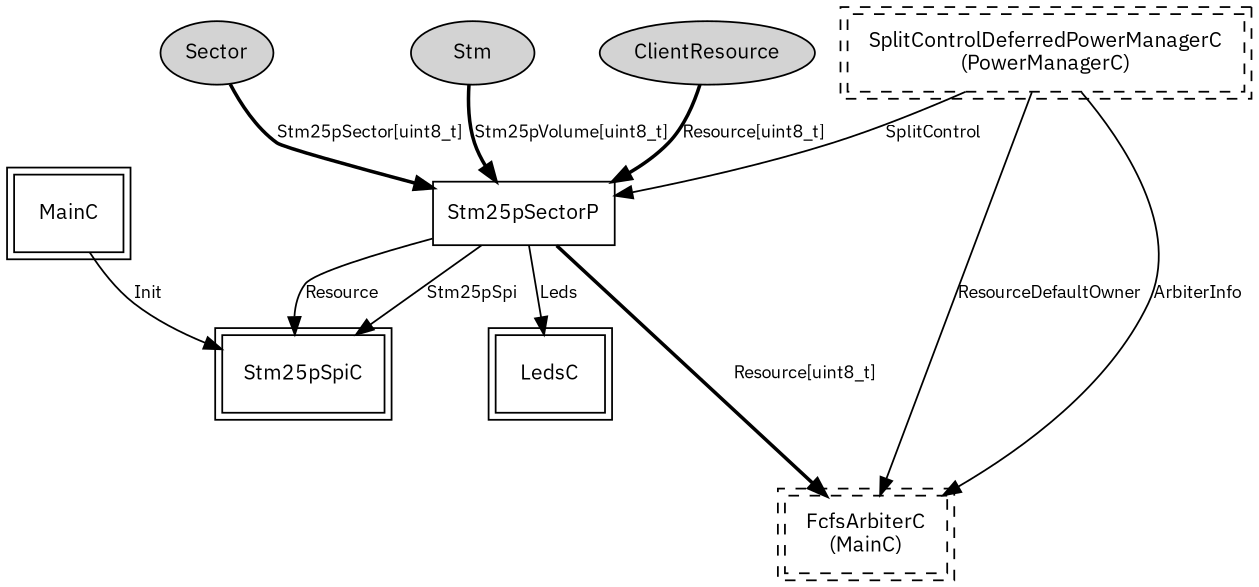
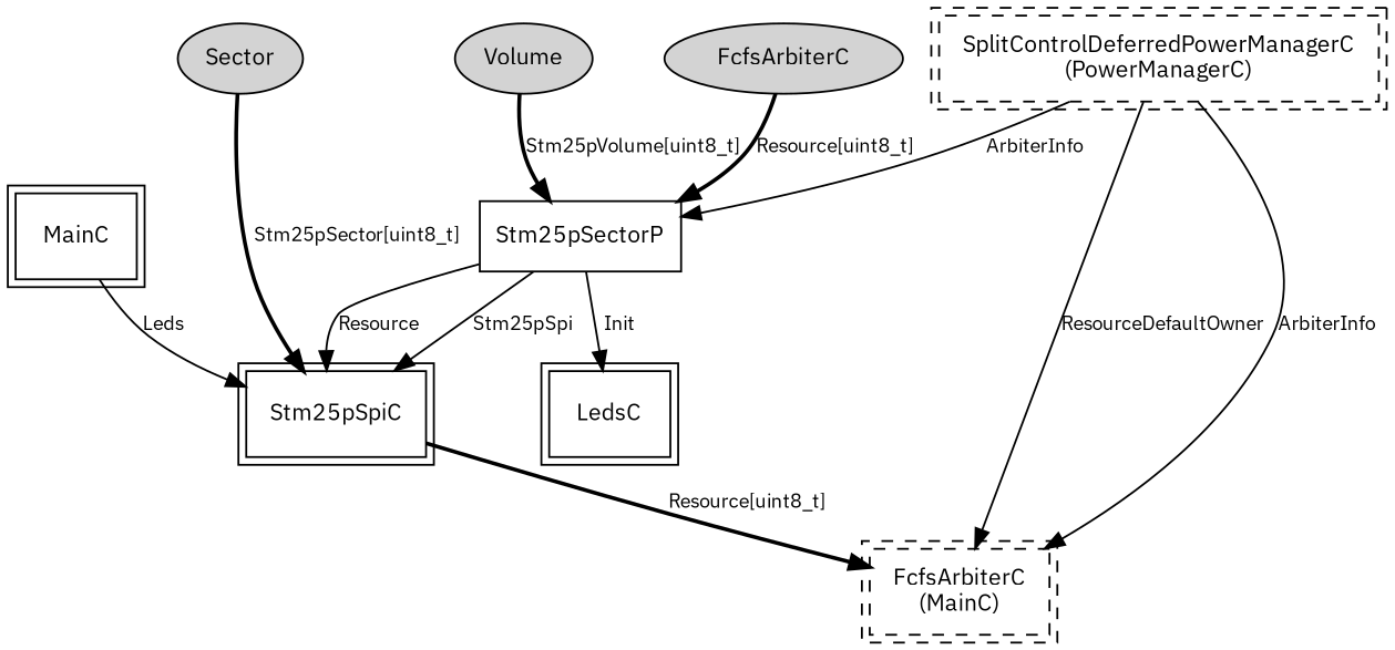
  digraph {
    fontname="IBM Plex Sans"
    node [fontname="IBM Plex Sans" fontsize=12 shape=box peripheries=2]
    edge [fontname="IBM Plex Sans" fontsize=10]
    n1 [label=Sector shape=ellipse style=filled peripheries=""]
    Stm25pSectorP [peripheries=""]
    n3 [label="FcfsArbiterC\n(MainC)" style=dashed]
    Stm25pSpiC
    LedsC
-   n6 [label=Stm shape=ellipse style=filled peripheries=""]
-   n7 [label=ClientResource shape=ellipse style=filled peripheries=""]
+   n6 [label=Volume shape=ellipse style=filled peripheries=""]
+   n7 [label=FcfsArbiterC shape=ellipse style=filled peripheries=""]
    n8 [label="SplitControlDeferredPowerManagerC\n(PowerManagerC)" style=dashed]
    MainC
-   n1 -> Stm25pSectorP [label="Stm25pSector[uint8_t]" style=bold]
-   Stm25pSectorP -> n3 [label="Resource[uint8_t]" style=bold]
+   n1 -> Stm25pSpiC [label="Stm25pSector[uint8_t]" style=bold]
+   Stm25pSpiC -> n3 [label="Resource[uint8_t]" style=bold]
    Stm25pSectorP -> Stm25pSpiC [label=Resource]
    Stm25pSectorP -> Stm25pSpiC [label=Stm25pSpi]
-   Stm25pSectorP -> LedsC [label=Leds]
+   Stm25pSectorP -> LedsC [label=Init]
    n6 -> Stm25pSectorP [label="Stm25pVolume[uint8_t]" style=bold]
    n7 -> Stm25pSectorP [label="Resource[uint8_t]" style=bold]
-   n8 -> Stm25pSectorP [label=SplitControl]
+   n8 -> Stm25pSectorP [label=ArbiterInfo]
    n8 -> n3 [label=ResourceDefaultOwner]
    n8 -> n3 [label=ArbiterInfo]
-   MainC -> Stm25pSpiC [label=Init]
+   MainC -> Stm25pSpiC [label=Leds]
  }
